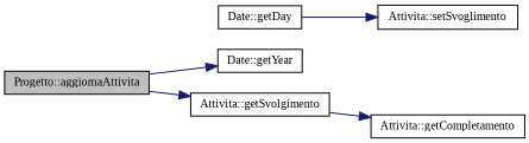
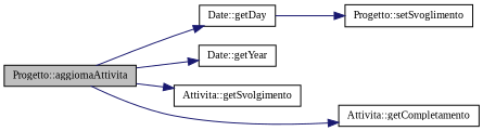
  digraph {
    fontname="Liberation Serif"
    rankdir=LR
    node [color=black fillcolor=white fontname="Liberation Serif" fontsize=10 shape=record style=filled]
    edge [color=midnightblue fontname="Liberation Serif" fontsize=10 labelfontname=Helvetica labelfontsize=10 style=solid]
    n1 [fillcolor=grey75 fontcolor=black height=0.2 label="Progetto::aggiornaAttivita" width=0.4]
    n2 [height=0.2 label="Date::getDay" width=0.4]
    n3 [height=0.2 label="Date::getYear" width=0.4]
    n4 [height=0.2 label="Attivita::getSvolgimento" width=0.4]
    n5 [height=0.2 label="Attivita::getCompletamento" width=0.4]
-   n6 [height=0.2 label="Attivita::setSvoglimento" width=0.4]
+   n6 [height=0.2 label="Progetto::setSvoglimento" width=0.4]
+   n1 -> n2
    n1 -> n3
    n1 -> n4
-   n4 -> n5
+   n1 -> n5
    n2 -> n6
  }
